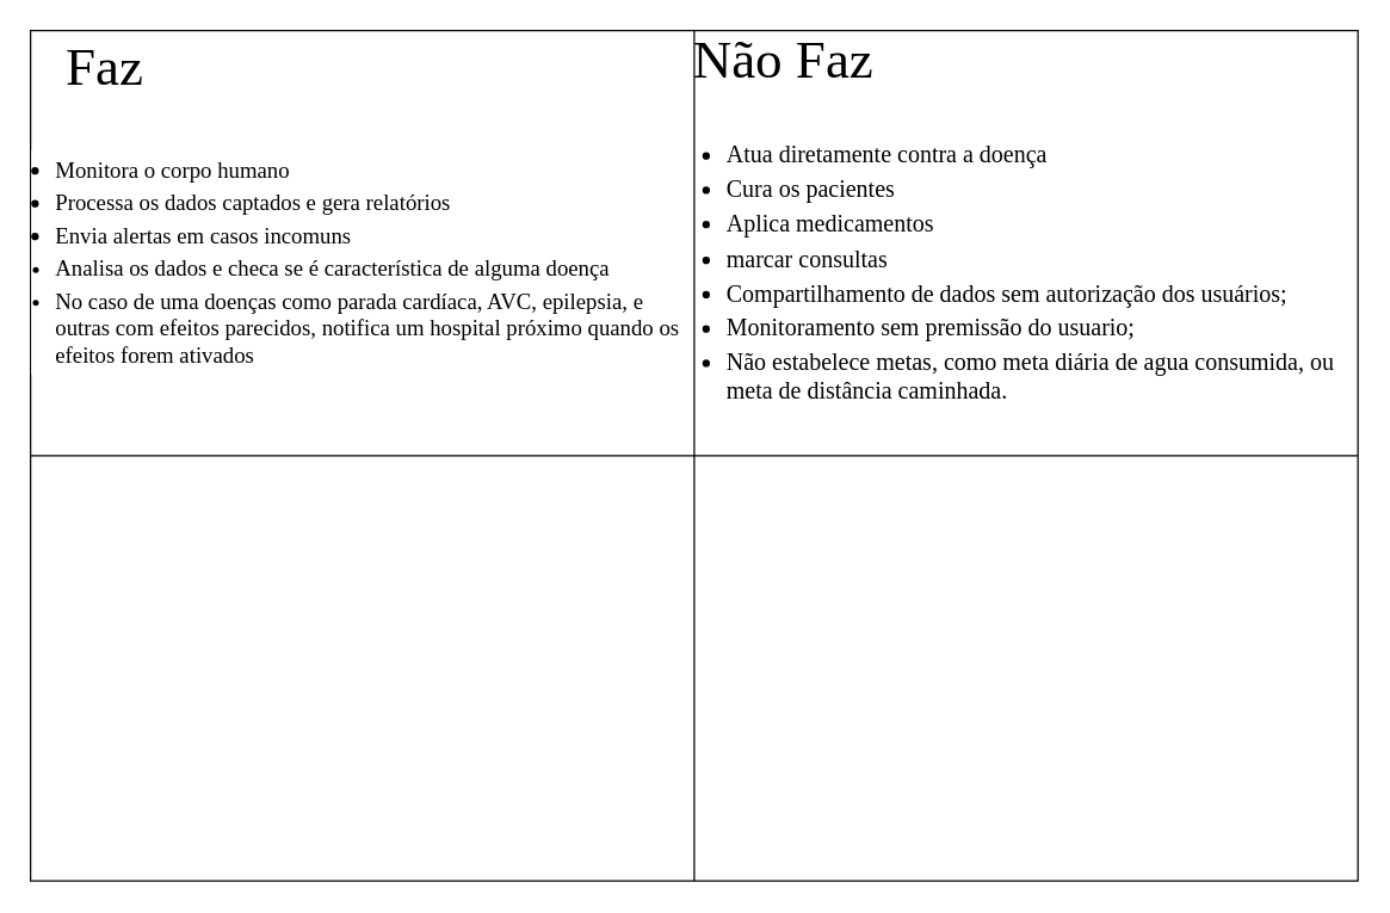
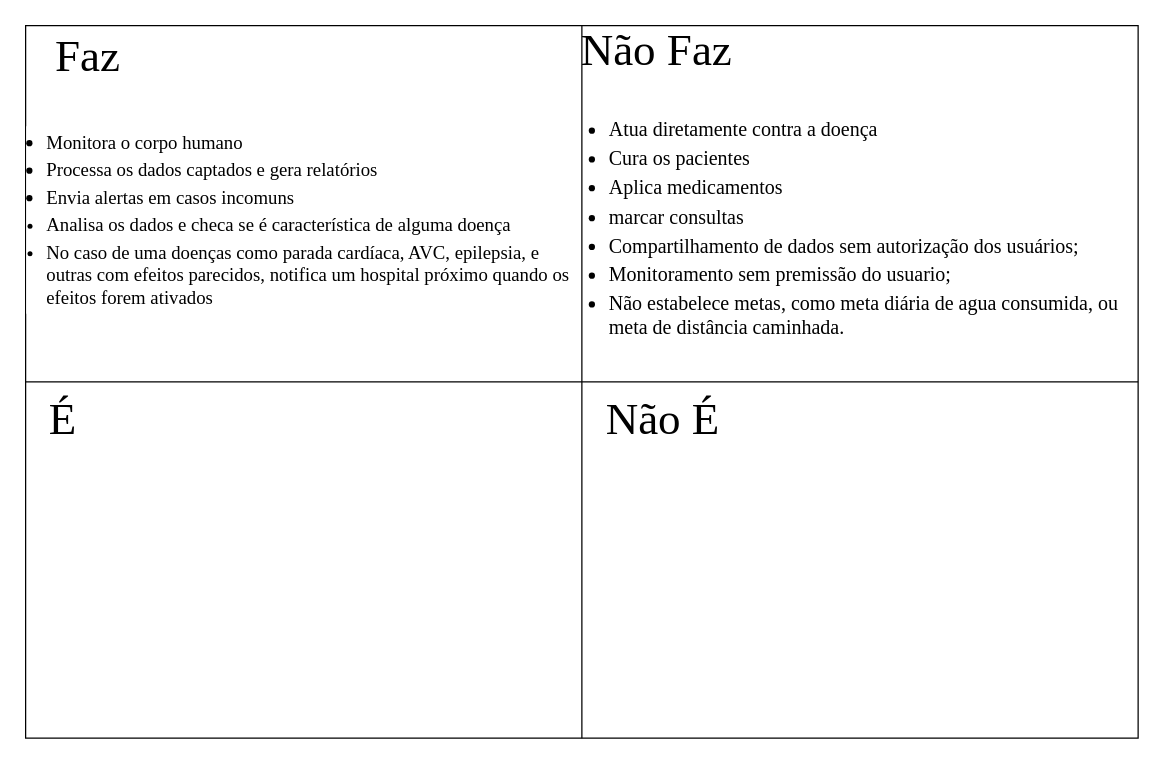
  <mxCell id="0" />
  <mxCell id="1" parent="0" />
  <mxCell id="2" value="" style="rounded=0;whiteSpace=wrap;html=1;" vertex="1" parent="1"><mxGeometry x="20" y="20" width="890" height="570" as="geometry" /></mxCell>
+ <mxCell id="3" value="&lt;font style=&quot;font-size: 36px;&quot;&gt;É&lt;/font&gt;" style="text;html=1;align=center;verticalAlign=middle;whiteSpace=wrap;rounded=0;fontFamily=Kalam;fontSource=https%3A%2F%2Ffonts.googleapis.com%2Fcss%3Ffamily%3DKalam;" vertex="1" parent="1"><mxGeometry x="20" y="320" width="60" height="30" as="geometry" /></mxCell>
  <mxCell id="4" value="" style="endArrow=none;html=1;rounded=0;entryX=0.5;entryY=0;entryDx=0;entryDy=0;exitX=0.5;exitY=1;exitDx=0;exitDy=0;" edge="1" parent="1" source="2" target="2"><mxGeometry width="50" height="50" relative="1" as="geometry"><mxPoint x="730" y="250" as="sourcePoint" /><mxPoint x="780" y="200" as="targetPoint" /></mxGeometry></mxCell>
  <mxCell id="5" value="" style="endArrow=none;html=1;rounded=0;entryX=1;entryY=0.5;entryDx=0;entryDy=0;exitX=0;exitY=0.5;exitDx=0;exitDy=0;" edge="1" parent="1" source="2" target="2"><mxGeometry width="50" height="50" relative="1" as="geometry"><mxPoint x="475" y="600" as="sourcePoint" /><mxPoint x="475" y="30" as="targetPoint" /></mxGeometry></mxCell>
  <mxCell id="6" value="&lt;font style=&quot;font-size: 36px;&quot;&gt;Não Faz&lt;br&gt;&lt;/font&gt;" style="text;html=1;align=center;verticalAlign=middle;whiteSpace=wrap;rounded=0;fontFamily=Kalam;fontSource=https%3A%2F%2Ffonts.googleapis.com%2Fcss%3Ffamily%3DKalam;" vertex="1" parent="1"><mxGeometry x="455" y="25" width="140" height="30" as="geometry" /></mxCell>
  <mxCell id="7" value="&lt;font style=&quot;font-size: 36px;&quot;&gt;Faz&lt;/font&gt;" style="text;html=1;align=center;verticalAlign=middle;whiteSpace=wrap;rounded=0;fontFamily=Kalam;fontSource=https%3A%2F%2Ffonts.googleapis.com%2Fcss%3Ffamily%3DKalam;" vertex="1" parent="1"><mxGeometry x="40" y="30" width="60" height="30" as="geometry" /></mxCell>
+ <mxCell id="8" value="&lt;font style=&quot;font-size: 36px;&quot;&gt;Não É&lt;br&gt;&lt;/font&gt;" style="text;html=1;align=center;verticalAlign=middle;whiteSpace=wrap;rounded=0;fontFamily=Kalam;fontSource=https%3A%2F%2Ffonts.googleapis.com%2Fcss%3Ffamily%3DKalam;" vertex="1" parent="1"><mxGeometry x="460" y="320" width="140" height="30" as="geometry" /></mxCell>
  <mxCell id="9" value="&lt;ul style=&quot;margin: 4px 0px 0px 16px; padding: 0px; border: 0px; font-style: normal; vertical-align: baseline; list-style: outside; font-variant-ligatures: normal; font-variant-caps: normal; letter-spacing: normal; text-align: left; text-indent: 0px; text-transform: none; word-spacing: 0px; -webkit-text-stroke-width: 0px; text-decoration-thickness: initial; text-decoration-style: initial; text-decoration-color: initial; font-size: 15px;&quot;&gt;&lt;li style=&quot;margin: 0px 0px 4px; padding: 0px; border: 0px; font-style: inherit; vertical-align: baseline;&quot;&gt;&lt;font style=&quot;font-size: 15px;&quot; data-font-src=&quot;https://fonts.googleapis.com/css?family=Kalam&quot; face=&quot;Kalam&quot;&gt;&lt;span style=&quot;margin: 0px; padding: 0px; border: 0px; font-style: inherit; vertical-align: baseline; outline: 0px;&quot;&gt;Monitora o corpo humano&lt;/span&gt;&lt;span style=&quot;margin: 0px; padding: 0px; border: 0px; font-style: inherit; vertical-align: baseline; outline: 0px;&quot;&gt;&lt;/span&gt;&lt;/font&gt;&lt;/li&gt;&lt;li style=&quot;margin: 0px 0px 4px; padding: 0px; border: 0px; font-style: inherit; vertical-align: baseline;&quot;&gt;&lt;font data-font-src=&quot;https://fonts.googleapis.com/css?family=Kalam&quot; face=&quot;Kalam&quot; style=&quot;font-size: 15px;&quot;&gt;&lt;span style=&quot;margin: 0px; padding: 0px; border: 0px; font-style: inherit; vertical-align: baseline; outline: 0px;&quot;&gt;&lt;span style=&quot;margin: 0px; padding: 0px; border: 0px; font-style: inherit; vertical-align: baseline; outline: 0px;&quot;&gt;Processa os dados captados e gera relatórios&lt;/span&gt;&lt;/span&gt;&lt;/font&gt;&lt;/li&gt;&lt;li style=&quot;margin: 0px 0px 4px; padding: 0px; border: 0px; font-style: inherit; vertical-align: baseline;&quot;&gt;&lt;font data-font-src=&quot;https://fonts.googleapis.com/css?family=Kalam&quot; face=&quot;Kalam&quot; style=&quot;font-size: 15px;&quot;&gt;&lt;span style=&quot;margin: 0px; padding: 0px; border: 0px; font-style: inherit; vertical-align: baseline; outline: 0px;&quot;&gt;&lt;span style=&quot;margin: 0px; padding: 0px; border: 0px; font-style: inherit; vertical-align: baseline; outline: 0px;&quot;&gt;Envia alertas em casos incomuns&lt;/span&gt;&lt;/span&gt;&lt;/font&gt;&lt;/li&gt;&lt;/ul&gt;&lt;font style=&quot;font-size: 15px;&quot; face=&quot;lAAtDH0Apy5etyjpgEaU&quot;&gt;&lt;font style=&quot;font-size: 15px;&quot;&gt;&lt;span style=&quot;margin: 0px; padding: 0px; border: 0px; font-style: normal; vertical-align: baseline; outline: 0px; font-variant-ligatures: normal; font-variant-caps: normal; letter-spacing: normal; text-align: left; text-indent: 0px; text-transform: none; word-spacing: 0px; -webkit-text-stroke-width: 0px; text-decoration-thickness: initial; text-decoration-style: initial; text-decoration-color: initial;&quot;&gt;&lt;ul style=&quot;margin: 4px 0px 0px 16px; padding: 0px; border: 0px; font-style: inherit; vertical-align: baseline; list-style: outside;&quot;&gt;&lt;li style=&quot;margin: 0px 0px 4px; padding: 0px; border: 0px; font-style: inherit; vertical-align: baseline;&quot;&gt;&lt;span style=&quot;margin: 0px; padding: 0px; border: 0px; font-style: inherit; vertical-align: baseline; outline: 0px;&quot;&gt;&lt;span style=&quot;margin: 0px; padding: 0px; border: 0px; font-style: inherit; vertical-align: baseline; outline: 0px;&quot;&gt;&lt;font data-font-src=&quot;https://fonts.googleapis.com/css?family=Kalam&quot; face=&quot;Kalam&quot;&gt;Analisa os dados e checa se é característica de alguma doença&lt;/font&gt;&lt;/span&gt;&lt;/span&gt;&lt;/li&gt;&lt;/ul&gt;&lt;/span&gt;&lt;span style=&quot;margin: 0px; padding: 0px; border: 0px; font-style: normal; vertical-align: baseline; outline: 0px; font-variant-ligatures: normal; font-variant-caps: normal; letter-spacing: normal; text-align: left; text-indent: 0px; text-transform: none; word-spacing: 0px; -webkit-text-stroke-width: 0px; text-decoration-thickness: initial; text-decoration-style: initial; text-decoration-color: initial;&quot;&gt;&lt;/span&gt;&lt;/font&gt;&lt;span style=&quot;margin: 0px; padding: 0px; border: 0px; font-style: normal; vertical-align: baseline; outline: 0px; font-variant-ligatures: normal; font-variant-caps: normal; letter-spacing: normal; text-align: left; text-indent: 0px; text-transform: none; word-spacing: 0px; -webkit-text-stroke-width: 0px; text-decoration-thickness: initial; text-decoration-style: initial; text-decoration-color: initial;&quot;&gt;&lt;ul style=&quot;margin: 4px 0px 0px 16px; padding: 0px; border: 0px; font-style: inherit; vertical-align: baseline; list-style: outside;&quot;&gt;&lt;li style=&quot;margin: 0px 0px 4px; padding: 0px; border: 0px; font-style: inherit; vertical-align: baseline;&quot;&gt;&lt;font data-font-src=&quot;https://fonts.googleapis.com/css?family=Kalam&quot; face=&quot;Kalam&quot; style=&quot;font-size: 15px;&quot;&gt;&lt;span style=&quot;margin: 0px; padding: 0px; border: 0px; font-style: inherit; vertical-align: baseline; outline: 0px;&quot;&gt;&lt;span style=&quot;margin: 0px; padding: 0px; border: 0px; font-style: inherit; vertical-align: baseline; outline: 0px;&quot;&gt;No caso de uma doenças como parada cardíaca&lt;/span&gt;&lt;span style=&quot;margin: 0px; padding: 0px; border: 0px; font-style: inherit; vertical-align: baseline; outline: 0px;&quot;&gt;, AVC&lt;/span&gt;&lt;span style=&quot;margin: 0px; padding: 0px; border: 0px; font-style: inherit; vertical-align: baseline; outline: 0px;&quot;&gt;, epilepsia&lt;/span&gt;&lt;span style=&quot;margin: 0px; padding: 0px; border: 0px; font-style: inherit; vertical-align: baseline; outline: 0px;&quot;&gt;, e outras com efeitos parecidos&lt;/span&gt;&lt;span style=&quot;margin: 0px; padding: 0px; border: 0px; font-style: inherit; vertical-align: baseline; outline: 0px;&quot;&gt;, notifica um hospital próximo quando os efeitos forem ativados&lt;/span&gt;&lt;/span&gt;&lt;/font&gt;&lt;/li&gt;&lt;/ul&gt;&lt;/span&gt;&lt;/font&gt;" style="text;html=1;align=center;verticalAlign=middle;whiteSpace=wrap;rounded=0;labelBackgroundColor=default;" vertex="1" parent="1"><mxGeometry x="20" y="95" width="440" height="160" as="geometry" /></mxCell>
  <mxCell id="10" value="&lt;font face=&quot;Kalam&quot; data-font-src=&quot;https://fonts.googleapis.com/css?family=Kalam&quot;&gt;&lt;br&gt;&lt;/font&gt;&lt;ul style=&quot;margin: 4px 0px 0px 16px; padding: 0px; border: 0px; font-weight: 400; font-style: normal; font-size: 16px; vertical-align: baseline; list-style: outside; font-variant-ligatures: normal; font-variant-caps: normal; letter-spacing: normal; text-align: left; text-indent: 0px; text-transform: none; word-spacing: 0px; -webkit-text-stroke-width: 0px; text-decoration-thickness: initial; text-decoration-style: initial; text-decoration-color: initial;&quot;&gt;&lt;li style=&quot;margin: 0px 0px 4px; padding: 0px; border: 0px; font-weight: inherit; font-style: inherit; font-size: 16px; vertical-align: baseline;&quot;&gt;&lt;font data-font-src=&quot;https://fonts.googleapis.com/css?family=Kalam&quot; face=&quot;Kalam&quot;&gt;&lt;span style=&quot;margin: 0px; padding: 0px; border: 0px; font-weight: inherit; font-style: inherit; font-size: 16px; vertical-align: baseline; outline: 0px;&quot;&gt;&lt;span style=&quot;margin: 0px; padding: 0px; border: 0px; font-weight: inherit; font-style: inherit; font-size: 16px; vertical-align: baseline; outline: 0px;&quot;&gt;Atua diretamente contra a doença&lt;/span&gt;&lt;/span&gt;&lt;/font&gt;&lt;/li&gt;&lt;li style=&quot;margin: 0px 0px 4px; padding: 0px; border: 0px; font-weight: inherit; font-style: inherit; font-size: 16px; vertical-align: baseline;&quot;&gt;&lt;font data-font-src=&quot;https://fonts.googleapis.com/css?family=Kalam&quot; face=&quot;Kalam&quot;&gt;&lt;span style=&quot;margin: 0px; padding: 0px; border: 0px; font-weight: inherit; font-style: inherit; font-size: 16px; vertical-align: baseline; outline: 0px;&quot;&gt;&lt;span style=&quot;margin: 0px; padding: 0px; border: 0px; font-weight: inherit; font-style: inherit; font-size: 16px; vertical-align: baseline; outline: 0px;&quot;&gt;Cura os pacientes&lt;/span&gt;&lt;/span&gt;&lt;/font&gt;&lt;/li&gt;&lt;li style=&quot;margin: 0px 0px 4px; padding: 0px; border: 0px; font-weight: inherit; font-style: inherit; font-size: 16px; vertical-align: baseline;&quot;&gt;&lt;font data-font-src=&quot;https://fonts.googleapis.com/css?family=Kalam&quot; face=&quot;Kalam&quot;&gt;&lt;span style=&quot;margin: 0px; padding: 0px; border: 0px; font-weight: inherit; font-style: inherit; font-size: 16px; vertical-align: baseline; outline: 0px;&quot;&gt;&lt;span style=&quot;margin: 0px; padding: 0px; border: 0px; font-weight: inherit; font-style: inherit; font-size: 16px; vertical-align: baseline; outline: 0px;&quot;&gt;Aplica medicamentos&lt;/span&gt;&lt;/span&gt;&lt;/font&gt;&lt;/li&gt;&lt;li style=&quot;margin: 0px 0px 4px; padding: 0px; border: 0px; font-weight: inherit; font-style: inherit; font-size: 16px; vertical-align: baseline;&quot;&gt;&lt;font data-font-src=&quot;https://fonts.googleapis.com/css?family=Kalam&quot; face=&quot;Kalam&quot;&gt;&lt;span style=&quot;margin: 0px; padding: 0px; border: 0px; font-weight: inherit; font-style: inherit; font-size: 16px; vertical-align: baseline; outline: 0px;&quot;&gt;&lt;span style=&quot;margin: 0px; padding: 0px; border: 0px; font-weight: inherit; font-style: inherit; font-size: 16px; vertical-align: baseline; outline: 0px;&quot;&gt;marcar consultas&lt;/span&gt;&lt;/span&gt;&lt;/font&gt;&lt;/li&gt;&lt;li style=&quot;margin: 0px 0px 4px; padding: 0px; border: 0px; font-weight: inherit; font-style: inherit; font-size: 16px; vertical-align: baseline;&quot;&gt;&lt;font data-font-src=&quot;https://fonts.googleapis.com/css?family=Kalam&quot; face=&quot;Kalam&quot;&gt;&lt;span style=&quot;margin: 0px; padding: 0px; border: 0px; font-weight: inherit; font-style: inherit; font-size: 16px; vertical-align: baseline; outline: 0px;&quot;&gt;&lt;span style=&quot;margin: 0px; padding: 0px; border: 0px; font-weight: inherit; font-style: inherit; font-size: 16px; vertical-align: baseline; outline: 0px;&quot;&gt;Compartilhamento de dados sem autorização dos usuários&lt;/span&gt;&lt;span style=&quot;margin: 0px; padding: 0px; border: 0px; font-weight: inherit; font-style: inherit; font-size: 16px; vertical-align: baseline; outline: 0px;&quot;&gt;;&lt;/span&gt;&lt;/span&gt;&lt;/font&gt;&lt;/li&gt;&lt;li style=&quot;margin: 0px 0px 4px; padding: 0px; border: 0px; font-weight: inherit; font-style: inherit; font-size: 16px; vertical-align: baseline;&quot;&gt;&lt;font data-font-src=&quot;https://fonts.googleapis.com/css?family=Kalam&quot; face=&quot;Kalam&quot;&gt;&lt;span style=&quot;margin: 0px; padding: 0px; border: 0px; font-weight: inherit; font-style: inherit; font-size: 16px; vertical-align: baseline; outline: 0px;&quot;&gt;&lt;span style=&quot;margin: 0px; padding: 0px; border: 0px; font-weight: inherit; font-style: inherit; font-size: 16px; vertical-align: baseline; outline: 0px;&quot;&gt;Monitoramento sem premissão do usuario&lt;/span&gt;&lt;span style=&quot;margin: 0px; padding: 0px; border: 0px; font-weight: inherit; font-style: inherit; font-size: 16px; vertical-align: baseline; outline: 0px;&quot;&gt;;&lt;/span&gt;&lt;/span&gt;&lt;/font&gt;&lt;/li&gt;&lt;li style=&quot;margin: 0px 0px 4px; padding: 0px; border: 0px; font-weight: inherit; font-style: inherit; font-size: 16px; vertical-align: baseline;&quot;&gt;&lt;font data-font-src=&quot;https://fonts.googleapis.com/css?family=Kalam&quot; face=&quot;Kalam&quot;&gt;&lt;span style=&quot;margin: 0px; padding: 0px; border: 0px; font-weight: inherit; font-style: inherit; font-size: 16px; vertical-align: baseline; outline: 0px;&quot;&gt;&lt;span style=&quot;margin: 0px; padding: 0px; border: 0px; font-weight: inherit; font-style: inherit; font-size: 16px; vertical-align: baseline; outline: 0px;&quot;&gt;Não estabelece metas&lt;/span&gt;&lt;span style=&quot;margin: 0px; padding: 0px; border: 0px; font-weight: inherit; font-style: inherit; font-size: 16px; vertical-align: baseline; outline: 0px;&quot;&gt;, como meta diária de agua consumida&lt;/span&gt;&lt;span style=&quot;margin: 0px; padding: 0px; border: 0px; font-weight: inherit; font-style: inherit; font-size: 16px; vertical-align: baseline; outline: 0px;&quot;&gt;, ou meta de distância caminhada&lt;/span&gt;&lt;span style=&quot;margin: 0px; padding: 0px; border: 0px; font-weight: inherit; font-style: inherit; font-size: 16px; vertical-align: baseline; outline: 0px;&quot;&gt;.&lt;/span&gt;&lt;/span&gt;&lt;/font&gt;&lt;/li&gt;&lt;/ul&gt;" style="text;html=1;align=center;verticalAlign=middle;whiteSpace=wrap;rounded=0;fontColor=default;labelBackgroundColor=default;" vertex="1" parent="1"><mxGeometry x="470" y="70" width="440" height="210" as="geometry" /></mxCell>
